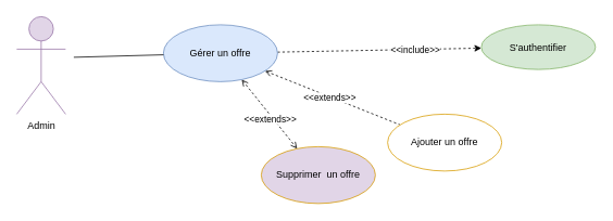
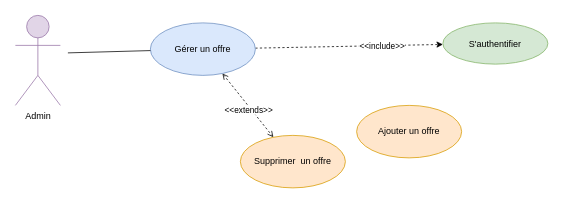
  <mxCell id="0" />
  <mxCell id="1" parent="0" />
- <mxCell id="2" style="rounded=0;orthogonalLoop=1;jettySize=auto;html=1;dashed=1;startArrow=open;startFill=0;endArrow=none;endFill=0;" edge="1" parent="1" source="8" target="9"><mxGeometry relative="1" as="geometry" /></mxCell>
- <mxCell id="3" value="&amp;lt;&amp;lt;extends&amp;gt;&amp;gt;" style="edgeLabel;html=1;align=center;verticalAlign=middle;resizable=0;points=[];" vertex="1" connectable="0" parent="2"><mxGeometry x="-0.043" y="-1" relative="1" as="geometry"><mxPoint as="offset" /></mxGeometry></mxCell>
  <mxCell id="4" style="rounded=0;orthogonalLoop=1;jettySize=auto;html=1;dashed=1;startArrow=open;startFill=0;endArrow=open;endFill=0;" edge="1" parent="1" source="8" target="10"><mxGeometry relative="1" as="geometry" /></mxCell>
  <mxCell id="5" value="&amp;lt;&amp;lt;extends&amp;gt;&amp;gt;" style="edgeLabel;html=1;align=center;verticalAlign=middle;resizable=0;points=[];" vertex="1" connectable="0" parent="4"><mxGeometry x="0.082" y="-3" relative="1" as="geometry"><mxPoint as="offset" /></mxGeometry></mxCell>
  <mxCell id="6" style="rounded=0;orthogonalLoop=1;jettySize=auto;html=1;dashed=1;" edge="1" parent="1" source="8" target="13"><mxGeometry relative="1" as="geometry" /></mxCell>
  <mxCell id="7" value="&amp;lt;&amp;lt;include&amp;gt;&amp;gt;" style="edgeLabel;html=1;align=center;verticalAlign=middle;resizable=0;points=[];" vertex="1" connectable="0" parent="6"><mxGeometry x="0.354" relative="1" as="geometry"><mxPoint as="offset" /></mxGeometry></mxCell>
  <mxCell id="8" value="Gérer un offre" style="ellipse;whiteSpace=wrap;html=1;fillColor=#dae8fc;strokeColor=#6c8ebf;" vertex="1" parent="1"><mxGeometry x="200" y="30" width="140" height="70" as="geometry" /></mxCell>
- <mxCell id="9" value="Ajouter un offre" style="ellipse;whiteSpace=wrap;html=1;fillColor=#ffffff;strokeColor=#d79b00;" vertex="1" parent="1"><mxGeometry x="475" y="140" width="140" height="70" as="geometry" /></mxCell>
- <mxCell id="10" value="Supprimer&amp;nbsp; un offre" style="ellipse;whiteSpace=wrap;html=1;fillColor=#e1d5e7;strokeColor=#d79b00;" vertex="1" parent="1"><mxGeometry x="320" y="180" width="140" height="70" as="geometry" /></mxCell>
+ <mxCell id="9" value="Ajouter un offre" style="ellipse;whiteSpace=wrap;html=1;fillColor=#ffe6cc;strokeColor=#d79b00;" vertex="1" parent="1"><mxGeometry x="475" y="140" width="140" height="70" as="geometry" /></mxCell>
+ <mxCell id="10" value="Supprimer&amp;nbsp; un offre" style="ellipse;whiteSpace=wrap;html=1;fillColor=#ffe6cc;strokeColor=#d79b00;" vertex="1" parent="1"><mxGeometry x="320" y="180" width="140" height="70" as="geometry" /></mxCell>
  <mxCell id="11" value="Admin" style="shape=umlActor;verticalLabelPosition=bottom;verticalAlign=top;html=1;outlineConnect=0;fillColor=#e1d5e7;strokeColor=#9673a6;" vertex="1" parent="1"><mxGeometry x="20" y="20" width="60" height="120" as="geometry" /></mxCell>
  <mxCell id="12" value="" style="endArrow=none;html=1;rounded=0;" edge="1" parent="1" target="8"><mxGeometry relative="1" as="geometry"><mxPoint x="90" y="70" as="sourcePoint" /><mxPoint x="180.94" y="1028.56" as="targetPoint" /></mxGeometry></mxCell>
  <mxCell id="13" value="S'authentifier" style="ellipse;whiteSpace=wrap;html=1;fillColor=#d5e8d4;strokeColor=#82b366;" vertex="1" parent="1"><mxGeometry x="590" y="30" width="140" height="55" as="geometry" /></mxCell>
